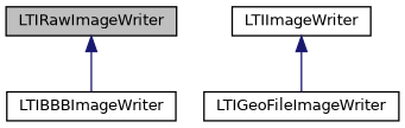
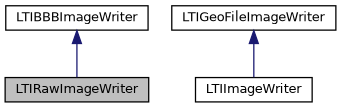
  digraph {
    node [color=black fontname=Helvetica fontsize=10 shape=record]
    edge [color=midnightblue dir=back fontname=Helvetica fontsize=10 labelfontname=Helvetica labelfontsize=10 style=solid]
    n1 [fillcolor=grey75 fontcolor=black height=0.2 label=LTIRawImageWriter style=filled width=0.4]
    n2 [height=0.2 label=LTIBBBImageWriter width=0.4]
    n3 [height=0.2 label=LTIGeoFileImageWriter width=0.4]
    n4 [height=0.2 label=LTIImageWriter width=0.4]
-   n1 -> n2
-   n4 -> n3
+   n2 -> n1
+   n3 -> n4
  }
